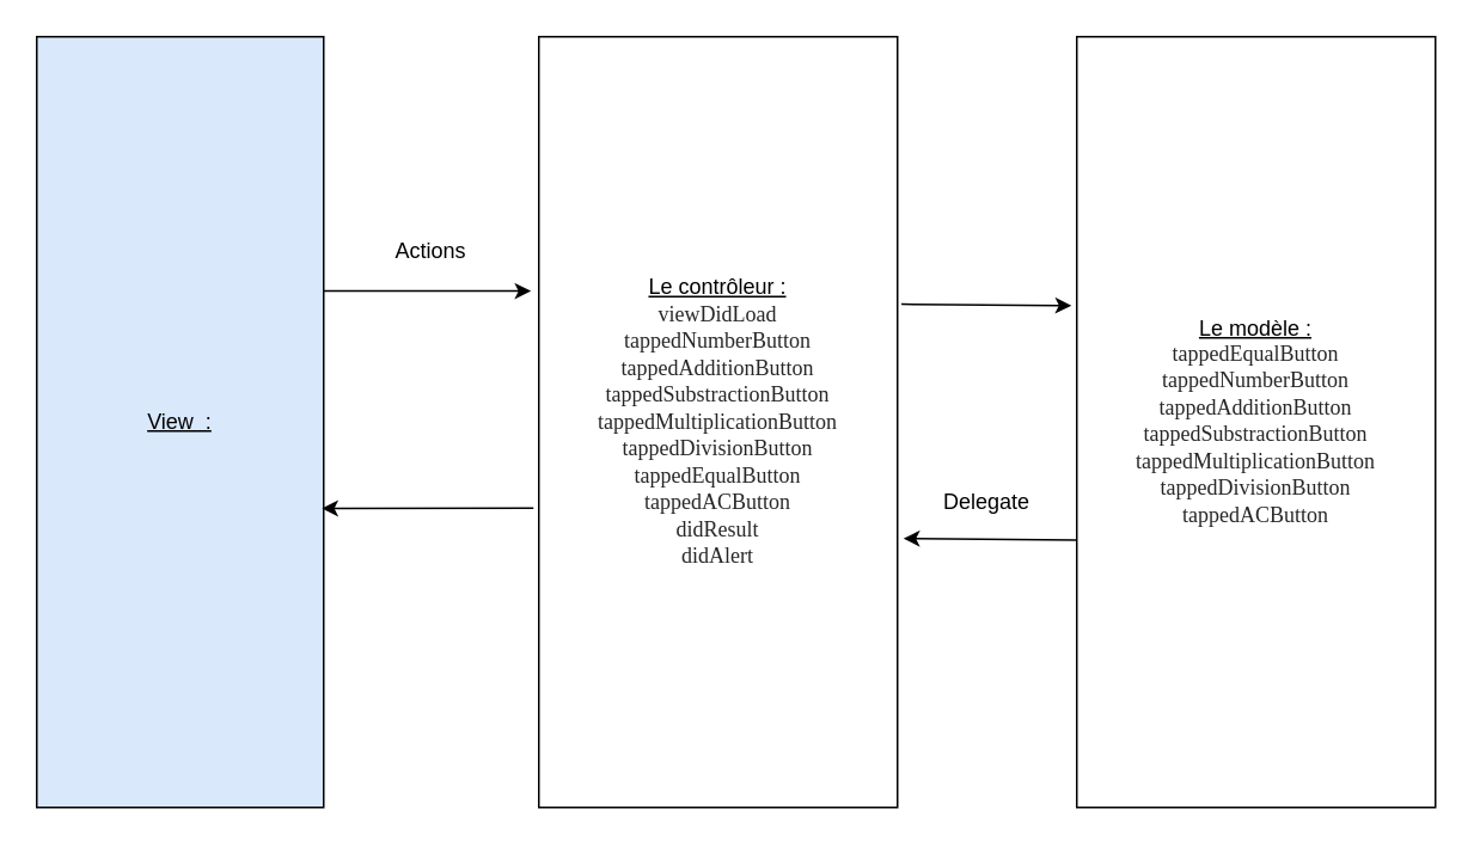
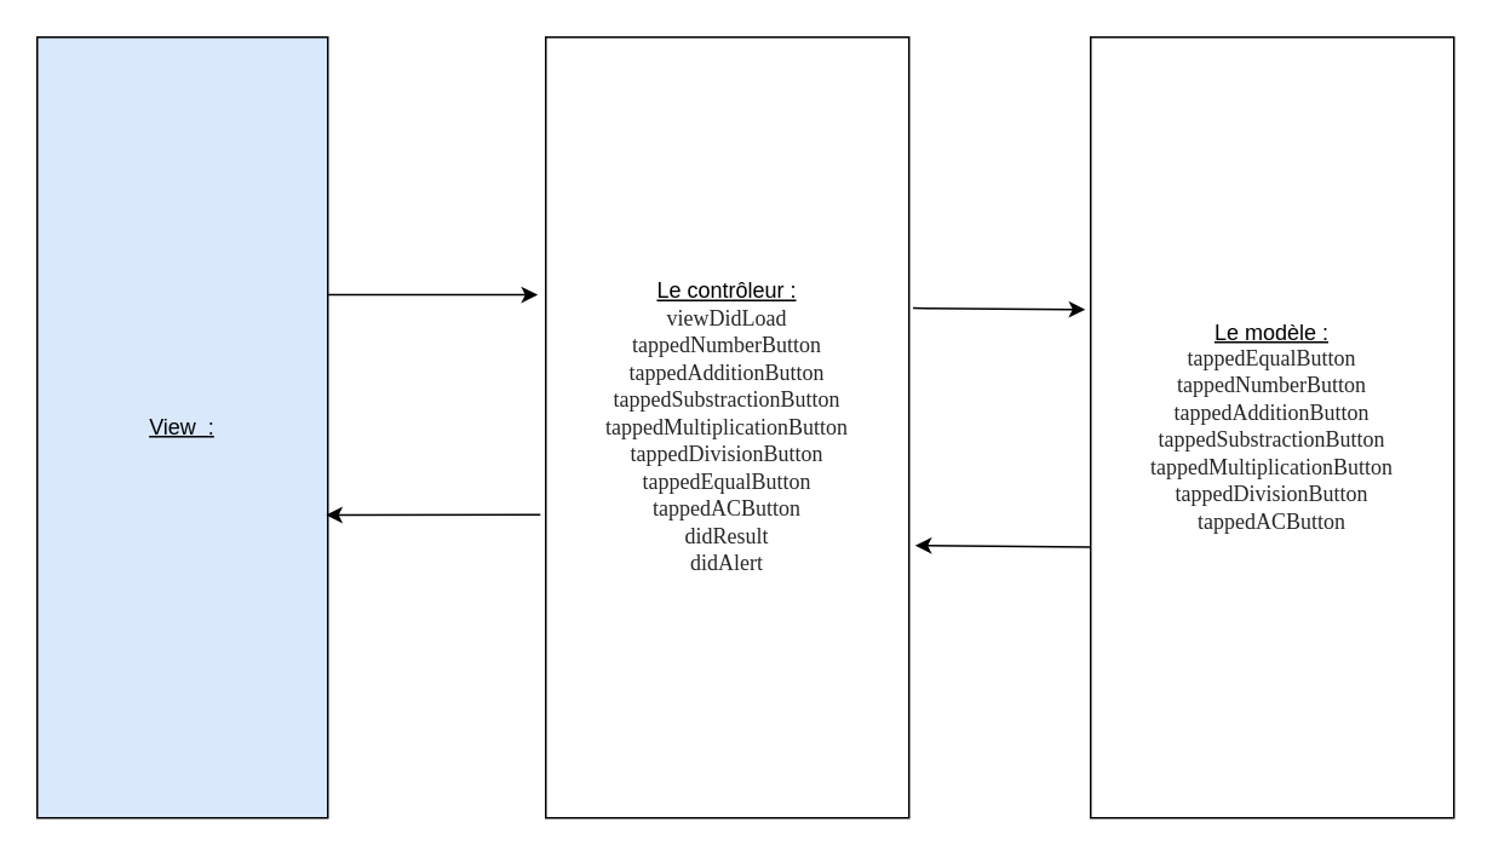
  <mxCell id="0" />
  <mxCell id="1" parent="0" />
  <mxCell id="2" value="&lt;u&gt;View &amp;nbsp;:&lt;/u&gt;" style="rounded=0;whiteSpace=wrap;html=1;fillColor=#dae8fc;" parent="1" vertex="1"><mxGeometry x="20" y="20" width="160" height="430" as="geometry" /></mxCell>
  <mxCell id="3" value="&lt;u&gt;Le contrôleur :&lt;br&gt;&lt;/u&gt;&lt;p style=&quot;margin: 0px ; font-stretch: normal ; line-height: normal ; font-family: &amp;#34;menlo&amp;#34; ; color: rgba(0 , 0 , 0 , 0.85) ; background-color: rgb(255 , 255 , 255)&quot;&gt;viewDidLoad&lt;/p&gt;&lt;p style=&quot;margin: 0px ; font-stretch: normal ; line-height: normal ; font-family: &amp;#34;menlo&amp;#34; ; color: rgba(0 , 0 , 0 , 0.85) ; background-color: rgb(255 , 255 , 255)&quot;&gt;tappedNumberButton&lt;/p&gt;&lt;p style=&quot;margin: 0px ; font-stretch: normal ; line-height: normal ; font-family: &amp;#34;menlo&amp;#34; ; color: rgba(0 , 0 , 0 , 0.85) ; background-color: rgb(255 , 255 , 255)&quot;&gt;tappedAdditionButton&lt;/p&gt;&lt;p style=&quot;margin: 0px ; font-stretch: normal ; line-height: normal ; font-family: &amp;#34;menlo&amp;#34; ; color: rgba(0 , 0 , 0 , 0.85) ; background-color: rgb(255 , 255 , 255)&quot;&gt;tappedSubstractionButton&lt;/p&gt;&lt;p style=&quot;margin: 0px ; font-stretch: normal ; line-height: normal ; font-family: &amp;#34;menlo&amp;#34; ; color: rgba(0 , 0 , 0 , 0.85) ; background-color: rgb(255 , 255 , 255)&quot;&gt;tappedMultiplicationButton&lt;/p&gt;&lt;p style=&quot;margin: 0px ; font-stretch: normal ; line-height: normal ; font-family: &amp;#34;menlo&amp;#34; ; color: rgba(0 , 0 , 0 , 0.85) ; background-color: rgb(255 , 255 , 255)&quot;&gt;tappedDivisionButton&lt;/p&gt;&lt;p style=&quot;margin: 0px ; font-stretch: normal ; line-height: normal ; font-family: &amp;#34;menlo&amp;#34; ; color: rgba(0 , 0 , 0 , 0.85) ; background-color: rgb(255 , 255 , 255)&quot;&gt;tappedEqualButton&lt;/p&gt;&lt;p style=&quot;margin: 0px ; font-stretch: normal ; line-height: normal ; font-family: &amp;#34;menlo&amp;#34; ; color: rgba(0 , 0 , 0 , 0.85) ; background-color: rgb(255 , 255 , 255)&quot;&gt;tappedACButton&lt;/p&gt;&lt;p style=&quot;margin: 0px ; font-stretch: normal ; line-height: normal ; font-family: &amp;#34;menlo&amp;#34; ; color: rgba(0 , 0 , 0 , 0.85) ; background-color: rgb(255 , 255 , 255)&quot;&gt;didResult&lt;/p&gt;&lt;p style=&quot;margin: 0px ; font-stretch: normal ; line-height: normal ; font-family: &amp;#34;menlo&amp;#34; ; color: rgba(0 , 0 , 0 , 0.85) ; background-color: rgb(255 , 255 , 255)&quot;&gt;didAlert&lt;/p&gt;" style="rounded=0;whiteSpace=wrap;html=1;" parent="1" vertex="1"><mxGeometry x="300" y="20" width="200" height="430" as="geometry" /></mxCell>
  <mxCell id="4" value="&lt;u&gt;Le modèle :&lt;br&gt;&lt;/u&gt;&lt;p style=&quot;margin: 0px ; font-stretch: normal ; line-height: normal ; font-family: &amp;#34;menlo&amp;#34; ; color: rgba(0 , 0 , 0 , 0.85) ; background-color: rgb(255 , 255 , 255)&quot;&gt;tappedEqualButton&lt;/p&gt;&lt;p style=&quot;margin: 0px ; font-stretch: normal ; line-height: normal ; font-family: &amp;#34;menlo&amp;#34; ; color: rgba(0 , 0 , 0 , 0.85) ; background-color: rgb(255 , 255 , 255)&quot;&gt;tappedNumberButton&lt;/p&gt;&lt;p style=&quot;margin: 0px ; font-stretch: normal ; line-height: normal ; font-family: &amp;#34;menlo&amp;#34; ; color: rgba(0 , 0 , 0 , 0.85) ; background-color: rgb(255 , 255 , 255)&quot;&gt;tappedAdditionButton&lt;/p&gt;&lt;p style=&quot;margin: 0px ; font-stretch: normal ; line-height: normal ; font-family: &amp;#34;menlo&amp;#34; ; color: rgba(0 , 0 , 0 , 0.85) ; background-color: rgb(255 , 255 , 255)&quot;&gt;tappedSubstractionButton&lt;/p&gt;&lt;p style=&quot;margin: 0px ; font-stretch: normal ; line-height: normal ; font-family: &amp;#34;menlo&amp;#34; ; color: rgba(0 , 0 , 0 , 0.85) ; background-color: rgb(255 , 255 , 255)&quot;&gt;tappedMultiplicationButton&lt;/p&gt;&lt;p style=&quot;margin: 0px ; font-stretch: normal ; line-height: normal ; font-family: &amp;#34;menlo&amp;#34; ; color: rgba(0 , 0 , 0 , 0.85) ; background-color: rgb(255 , 255 , 255)&quot;&gt;tappedDivisionButton&lt;/p&gt;&lt;p style=&quot;margin: 0px ; font-stretch: normal ; line-height: normal ; font-family: &amp;#34;menlo&amp;#34; ; color: rgba(0 , 0 , 0 , 0.85) ; background-color: rgb(255 , 255 , 255)&quot;&gt;tappedACButton&lt;/p&gt;" style="rounded=0;whiteSpace=wrap;html=1;" parent="1" vertex="1"><mxGeometry x="600" y="20" width="200" height="430" as="geometry" /></mxCell>
  <mxCell id="5" value="" style="endArrow=classic;html=1;entryX=0.994;entryY=0.612;entryDx=0;entryDy=0;entryPerimeter=0;" parent="1" target="2" edge="1"><mxGeometry width="50" height="50" relative="1" as="geometry"><mxPoint x="297" y="283" as="sourcePoint" /><mxPoint x="420" y="230" as="targetPoint" /></mxGeometry></mxCell>
  <mxCell id="6" value="" style="endArrow=classic;html=1;exitX=1;exitY=0.33;exitDx=0;exitDy=0;exitPerimeter=0;entryX=-0.022;entryY=0.33;entryDx=0;entryDy=0;entryPerimeter=0;" parent="1" source="2" target="3" edge="1"><mxGeometry width="50" height="50" relative="1" as="geometry"><mxPoint x="370" y="280" as="sourcePoint" /><mxPoint x="420" y="230" as="targetPoint" /></mxGeometry></mxCell>
  <mxCell id="7" value="" style="endArrow=classic;html=1;exitX=1.011;exitY=0.347;exitDx=0;exitDy=0;exitPerimeter=0;" parent="1" source="3" edge="1"><mxGeometry width="50" height="50" relative="1" as="geometry"><mxPoint x="480" y="170" as="sourcePoint" /><mxPoint x="597" y="170" as="targetPoint" /></mxGeometry></mxCell>
  <mxCell id="8" value="" style="endArrow=classic;html=1;exitX=0;exitY=0.653;exitDx=0;exitDy=0;exitPerimeter=0;entryX=1.017;entryY=0.651;entryDx=0;entryDy=0;entryPerimeter=0;" parent="1" source="4" target="3" edge="1"><mxGeometry width="50" height="50" relative="1" as="geometry"><mxPoint x="370" y="280" as="sourcePoint" /><mxPoint x="530" y="300" as="targetPoint" /></mxGeometry></mxCell>
- <mxCell id="9" value="Delegate" style="text;html=1;strokeColor=none;fillColor=none;align=center;verticalAlign=middle;whiteSpace=wrap;rounded=0;" parent="1" vertex="1"><mxGeometry x="530" y="270" width="40" height="20" as="geometry" /></mxCell>
- <mxCell id="10" value="Actions" style="text;html=1;strokeColor=none;fillColor=none;align=center;verticalAlign=middle;whiteSpace=wrap;rounded=0;" parent="1" vertex="1"><mxGeometry x="220" y="130" width="40" height="20" as="geometry" /></mxCell>
